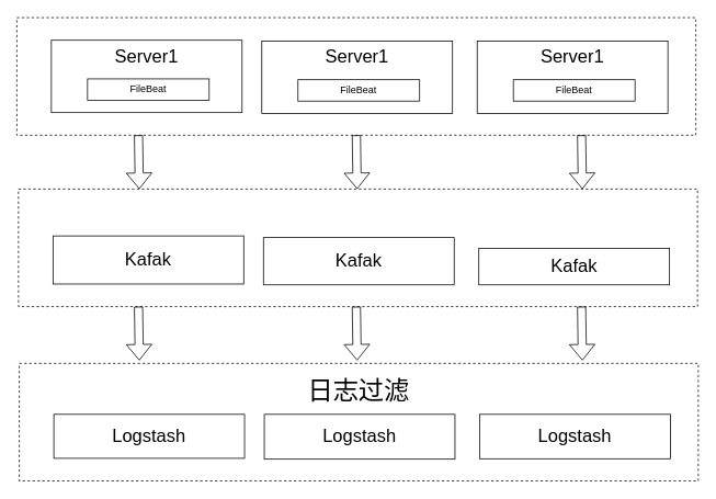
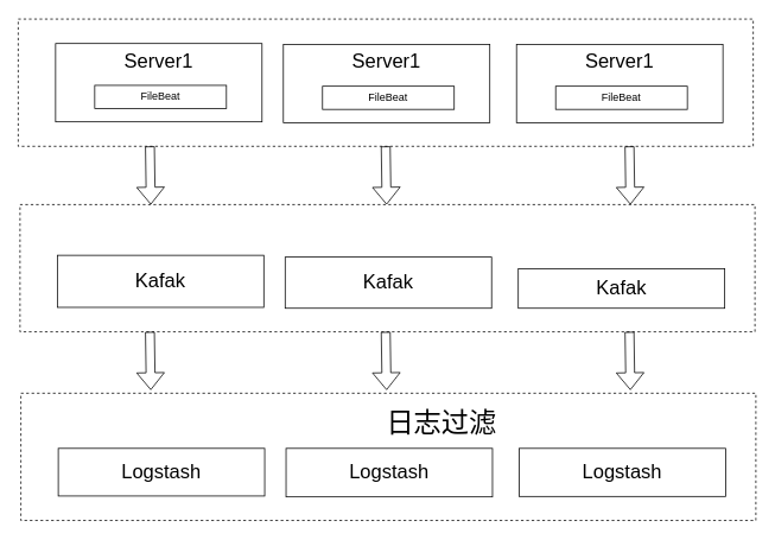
  <mxCell id="0" />
  <mxCell id="1" parent="0" />
  <mxCell id="2" value="" style="group" vertex="1" connectable="0" parent="1"><mxGeometry x="20" y="20.5" width="826" height="143" as="geometry" /></mxCell>
  <mxCell id="3" value="" style="rounded=0;whiteSpace=wrap;html=1;dashed=1;verticalAlign=top;" vertex="1" parent="2"><mxGeometry width="826" height="143" as="geometry" /></mxCell>
  <mxCell id="4" value="" style="group" vertex="1" connectable="0" parent="2"><mxGeometry x="42" y="27.5" width="232" height="88" as="geometry" /></mxCell>
  <mxCell id="5" value="&lt;font style=&quot;font-size: 22px&quot;&gt;Server1&lt;/font&gt;" style="rounded=0;whiteSpace=wrap;html=1;verticalAlign=top;" vertex="1" parent="4"><mxGeometry width="232" height="88" as="geometry" /></mxCell>
  <mxCell id="6" value="FileBeat" style="rounded=0;whiteSpace=wrap;html=1;fillColor=#ffffff;" vertex="1" parent="4"><mxGeometry x="44" y="47" width="148" height="26" as="geometry" /></mxCell>
  <mxCell id="7" value="" style="group" vertex="1" connectable="0" parent="2"><mxGeometry x="298" y="28.5" width="232" height="88" as="geometry" /></mxCell>
  <mxCell id="8" value="&lt;font style=&quot;font-size: 22px&quot;&gt;Server1&lt;/font&gt;" style="rounded=0;whiteSpace=wrap;html=1;verticalAlign=top;" vertex="1" parent="7"><mxGeometry width="232" height="88" as="geometry" /></mxCell>
  <mxCell id="9" value="FileBeat" style="rounded=0;whiteSpace=wrap;html=1;fillColor=#ffffff;" vertex="1" parent="7"><mxGeometry x="44" y="47" width="148" height="26" as="geometry" /></mxCell>
  <mxCell id="10" value="" style="group" vertex="1" connectable="0" parent="2"><mxGeometry x="560" y="28.5" width="232" height="88" as="geometry" /></mxCell>
  <mxCell id="11" value="&lt;font style=&quot;font-size: 22px&quot;&gt;Server1&lt;/font&gt;" style="rounded=0;whiteSpace=wrap;html=1;verticalAlign=top;" vertex="1" parent="10"><mxGeometry width="232" height="88" as="geometry" /></mxCell>
  <mxCell id="12" value="FileBeat" style="rounded=0;whiteSpace=wrap;html=1;fillColor=#ffffff;" vertex="1" parent="10"><mxGeometry x="44" y="47" width="148" height="26" as="geometry" /></mxCell>
  <mxCell id="13" value="g" style="group;verticalAlign=middle;" vertex="1" connectable="0" parent="1"><mxGeometry x="22" y="229" width="826" height="143" as="geometry" /></mxCell>
  <mxCell id="14" value="" style="rounded=0;whiteSpace=wrap;html=1;dashed=1;verticalAlign=top;" vertex="1" parent="13"><mxGeometry width="826" height="143" as="geometry" /></mxCell>
  <mxCell id="15" value="" style="group;verticalAlign=middle;" vertex="1" connectable="0" parent="13"><mxGeometry x="298" y="59" width="232" height="57.5" as="geometry" /></mxCell>
  <mxCell id="16" value="&lt;span style=&quot;font-size: 22px&quot;&gt;Kafak&lt;/span&gt;" style="rounded=0;whiteSpace=wrap;html=1;verticalAlign=middle;" vertex="1" parent="15"><mxGeometry width="232" height="57.5" as="geometry" /></mxCell>
  <mxCell id="17" value="" style="group;verticalAlign=middle;" vertex="1" connectable="0" parent="13"><mxGeometry x="560" y="72" width="232" height="44.5" as="geometry" /></mxCell>
  <mxCell id="18" value="&lt;span style=&quot;font-size: 22px&quot;&gt;Kafak&lt;/span&gt;" style="rounded=0;whiteSpace=wrap;html=1;verticalAlign=middle;" vertex="1" parent="17"><mxGeometry width="232" height="44.5" as="geometry" /></mxCell>
  <mxCell id="19" value="&lt;font style=&quot;font-size: 22px&quot;&gt;Kafak&lt;/font&gt;" style="rounded=0;whiteSpace=wrap;html=1;verticalAlign=middle;" vertex="1" parent="13"><mxGeometry x="42" y="57" width="232" height="58.5" as="geometry" /></mxCell>
  <mxCell id="20" value="" style="shape=flexArrow;endArrow=classic;html=1;exitX=0.5;exitY=1;exitDx=0;exitDy=0;strokeWidth=1;" edge="1" parent="1" source="3"><mxGeometry width="50" height="50" relative="1" as="geometry"><mxPoint x="378" y="219" as="sourcePoint" /><mxPoint x="434" y="229" as="targetPoint" /></mxGeometry></mxCell>
  <mxCell id="21" value="" style="shape=flexArrow;endArrow=classic;html=1;exitX=0.5;exitY=1;exitDx=0;exitDy=0;strokeWidth=1;" edge="1" parent="1"><mxGeometry width="50" height="50" relative="1" as="geometry"><mxPoint x="168" y="163.5" as="sourcePoint" /><mxPoint x="169" y="229" as="targetPoint" /></mxGeometry></mxCell>
  <mxCell id="22" value="" style="shape=flexArrow;endArrow=classic;html=1;exitX=0.5;exitY=1;exitDx=0;exitDy=0;strokeWidth=1;" edge="1" parent="1"><mxGeometry width="50" height="50" relative="1" as="geometry"><mxPoint x="707" y="163.5" as="sourcePoint" /><mxPoint x="708" y="229" as="targetPoint" /></mxGeometry></mxCell>
  <mxCell id="23" value="g" style="group;verticalAlign=middle;" vertex="1" connectable="0" parent="1"><mxGeometry x="23" y="441" width="826" height="143" as="geometry" /></mxCell>
  <mxCell id="24" value="" style="rounded=0;whiteSpace=wrap;html=1;dashed=1;verticalAlign=top;" vertex="1" parent="23"><mxGeometry width="826" height="143" as="geometry" /></mxCell>
  <mxCell id="25" value="&lt;font style=&quot;font-size: 22px&quot;&gt;Logstash&lt;/font&gt;" style="rounded=0;whiteSpace=wrap;html=1;verticalAlign=middle;fontStyle=0;container=0;" vertex="1" parent="23"><mxGeometry x="42" y="62" width="232" height="53.5" as="geometry" /></mxCell>
  <mxCell id="26" value="&lt;span style=&quot;font-size: 22px&quot;&gt;Logstash&lt;/span&gt;" style="rounded=0;whiteSpace=wrap;html=1;verticalAlign=middle;fontStyle=0;container=0;" vertex="1" parent="23"><mxGeometry x="298" y="62" width="232" height="54.5" as="geometry" /></mxCell>
  <mxCell id="27" value="&lt;span style=&quot;font-size: 22px&quot;&gt;Logstash&lt;/span&gt;" style="rounded=0;whiteSpace=wrap;html=1;verticalAlign=middle;fontStyle=0;container=0;" vertex="1" parent="23"><mxGeometry x="560" y="62" width="232" height="54" as="geometry" /></mxCell>
- <mxCell id="28" value="&lt;font style=&quot;font-size: 31px&quot;&gt;日志过滤&lt;/font&gt;" style="text;html=1;strokeColor=none;fillColor=none;align=center;verticalAlign=middle;whiteSpace=wrap;rounded=0;" vertex="1" parent="23"><mxGeometry x="318" y="16" width="190" height="33" as="geometry" /></mxCell>
+ <mxCell id="28" value="&lt;font style=&quot;font-size: 31px&quot;&gt;日志过滤&lt;/font&gt;" style="text;html=1;strokeColor=none;fillColor=none;align=center;verticalAlign=middle;whiteSpace=wrap;rounded=0;" vertex="1" parent="23"><mxGeometry x="378" y="16" width="190" height="33" as="geometry" /></mxCell>
  <mxCell id="29" value="" style="shape=flexArrow;endArrow=classic;html=1;exitX=0.5;exitY=1;exitDx=0;exitDy=0;strokeWidth=1;" edge="1" parent="1"><mxGeometry width="50" height="50" relative="1" as="geometry"><mxPoint x="433" y="372" as="sourcePoint" /><mxPoint x="434" y="437.5" as="targetPoint" /></mxGeometry></mxCell>
  <mxCell id="30" value="" style="shape=flexArrow;endArrow=classic;html=1;exitX=0.5;exitY=1;exitDx=0;exitDy=0;strokeWidth=1;" edge="1" parent="1"><mxGeometry width="50" height="50" relative="1" as="geometry"><mxPoint x="168" y="372" as="sourcePoint" /><mxPoint x="169" y="437.5" as="targetPoint" /></mxGeometry></mxCell>
  <mxCell id="31" value="" style="shape=flexArrow;endArrow=classic;html=1;exitX=0.5;exitY=1;exitDx=0;exitDy=0;strokeWidth=1;" edge="1" parent="1"><mxGeometry width="50" height="50" relative="1" as="geometry"><mxPoint x="707" y="372" as="sourcePoint" /><mxPoint x="708" y="437.5" as="targetPoint" /></mxGeometry></mxCell>
